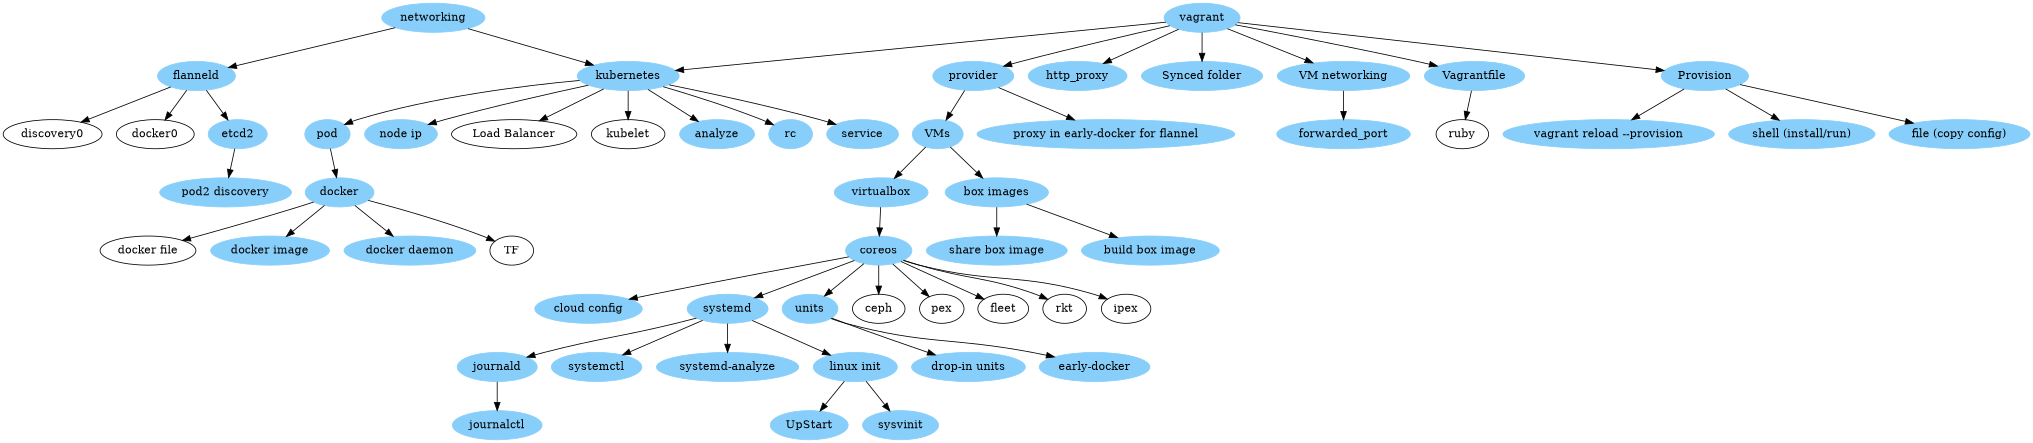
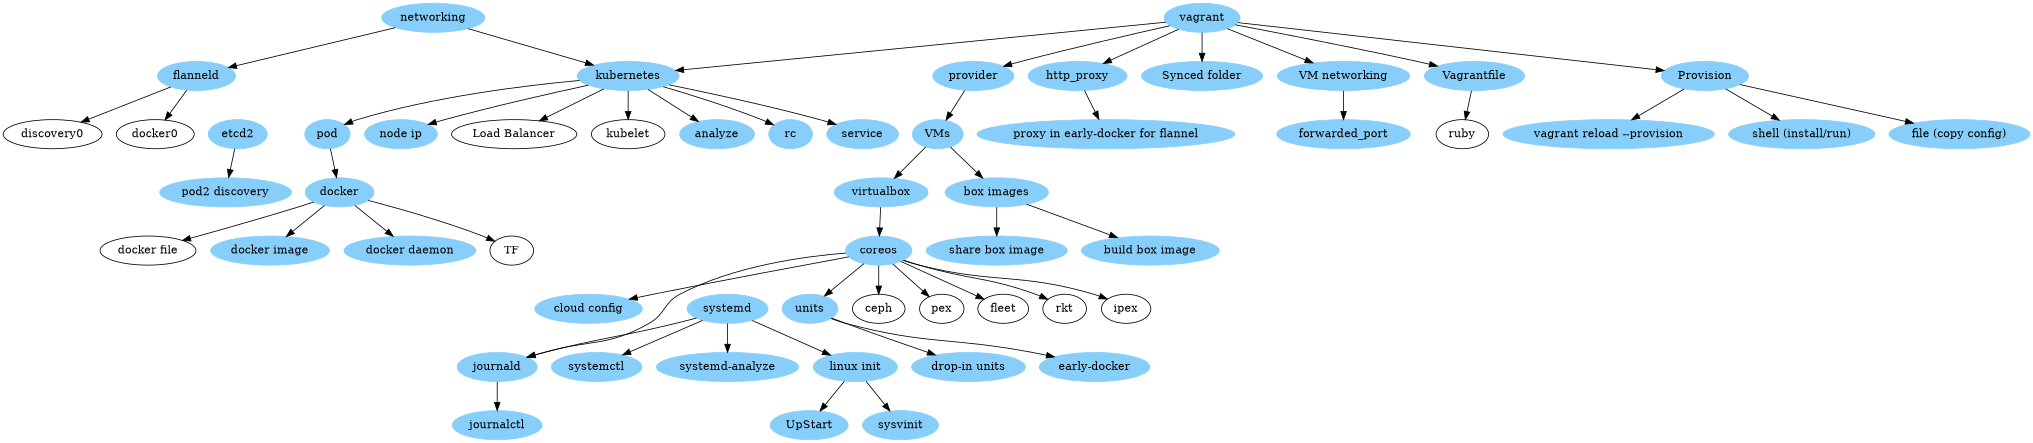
  digraph {
    node [color=LightSkyBlue style=filled]
    vagrant
    kubernetes
    Vagrantfile
    Provision
    provider
    http_proxy
    "Synced folder"
    "VM networking"
    n9 [label=analyze]
    rc
    service
    pod
    "node ip"
    "Load Balancer" [color="" style=""]
    kubelet [color="" style=""]
    ruby [color="" style=""]
    "shell (install/run)"
    "file (copy config)"
    "vagrant reload --provision"
    VMs
    "proxy in early-docker for flannel"
    forwarded_port
    coreos
    "cloud config"
    systemd
    units
    ceph [color="" style=""]
    pex [color="" style=""]
    fleet [color="" style=""]
    rkt [color="" style=""]
    ipex [color="" style=""]
    journald
    systemctl
    "systemd-analyze"
    "linux init"
    "drop-in units"
    "early-docker"
    networking
    flanneld
    docker
    "docker image"
    "docker daemon"
    TF [color="" style=""]
    "docker file" [color="" style=""]
    virtualbox
    "box images"
    "build box image"
    "share box image"
    journalctl
    sysvinit
    UpStart
    etcd2
    n53 [label=discovery0 color="" style=""]
    docker0 [color="" style=""]
    n55 [label="pod2 discovery"]
    vagrant -> kubernetes
    vagrant -> Vagrantfile
    vagrant -> Provision
    vagrant -> provider
    vagrant -> http_proxy
    vagrant -> "Synced folder"
    vagrant -> "VM networking"
    kubernetes -> n9
    kubernetes -> rc
    kubernetes -> service
    kubernetes -> pod
    kubernetes -> "node ip"
    kubernetes -> "Load Balancer"
    kubernetes -> kubelet
    Vagrantfile -> ruby
    Provision -> "shell (install/run)"
    Provision -> "file (copy config)"
    Provision -> "vagrant reload --provision"
    provider -> VMs
-   provider -> "proxy in early-docker for flannel"
+   http_proxy -> "proxy in early-docker for flannel"
    "VM networking" -> forwarded_port
    pod -> docker
    VMs -> virtualbox
    VMs -> "box images"
    coreos -> "cloud config"
-   coreos -> systemd
+   coreos -> journald
    coreos -> units
    coreos -> ceph
    coreos -> pex
    coreos -> fleet
    coreos -> rkt
    coreos -> ipex
    systemd -> journald
    systemd -> systemctl
    systemd -> "systemd-analyze"
    systemd -> "linux init"
    units -> "drop-in units"
    units -> "early-docker"
    journald -> journalctl
    "linux init" -> sysvinit
    "linux init" -> UpStart
    networking -> kubernetes
    networking -> flanneld
-   flanneld -> etcd2
    flanneld -> n53
    flanneld -> docker0
    docker -> "docker image"
    docker -> "docker daemon"
    docker -> TF
    docker -> "docker file"
    virtualbox -> coreos
    "box images" -> "build box image"
    "box images" -> "share box image"
    etcd2 -> n55
  }
